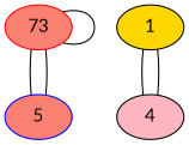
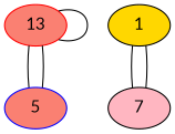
  graph {
    fontname=Lato
    node [fillcolor=salmon fontname=Lato style=filled]
    edge [fontname=Lato]
-   13 [color=red label=73]
+   13 [color=red]
    n2 [fillcolor=gold label=1]
    5 [color=blue]
-   4 [fillcolor=lightpink]
+   4 [fillcolor=lightpink label=7]
    subgraph sub_1 {
      rank=same
      13
      n2
    }
    subgraph sub_2 {
      rank=same
      5
      4
    }
    13 -- 13
    13 -- 5
    n2 -- 4
    5 -- 13
    4 -- n2
  }
